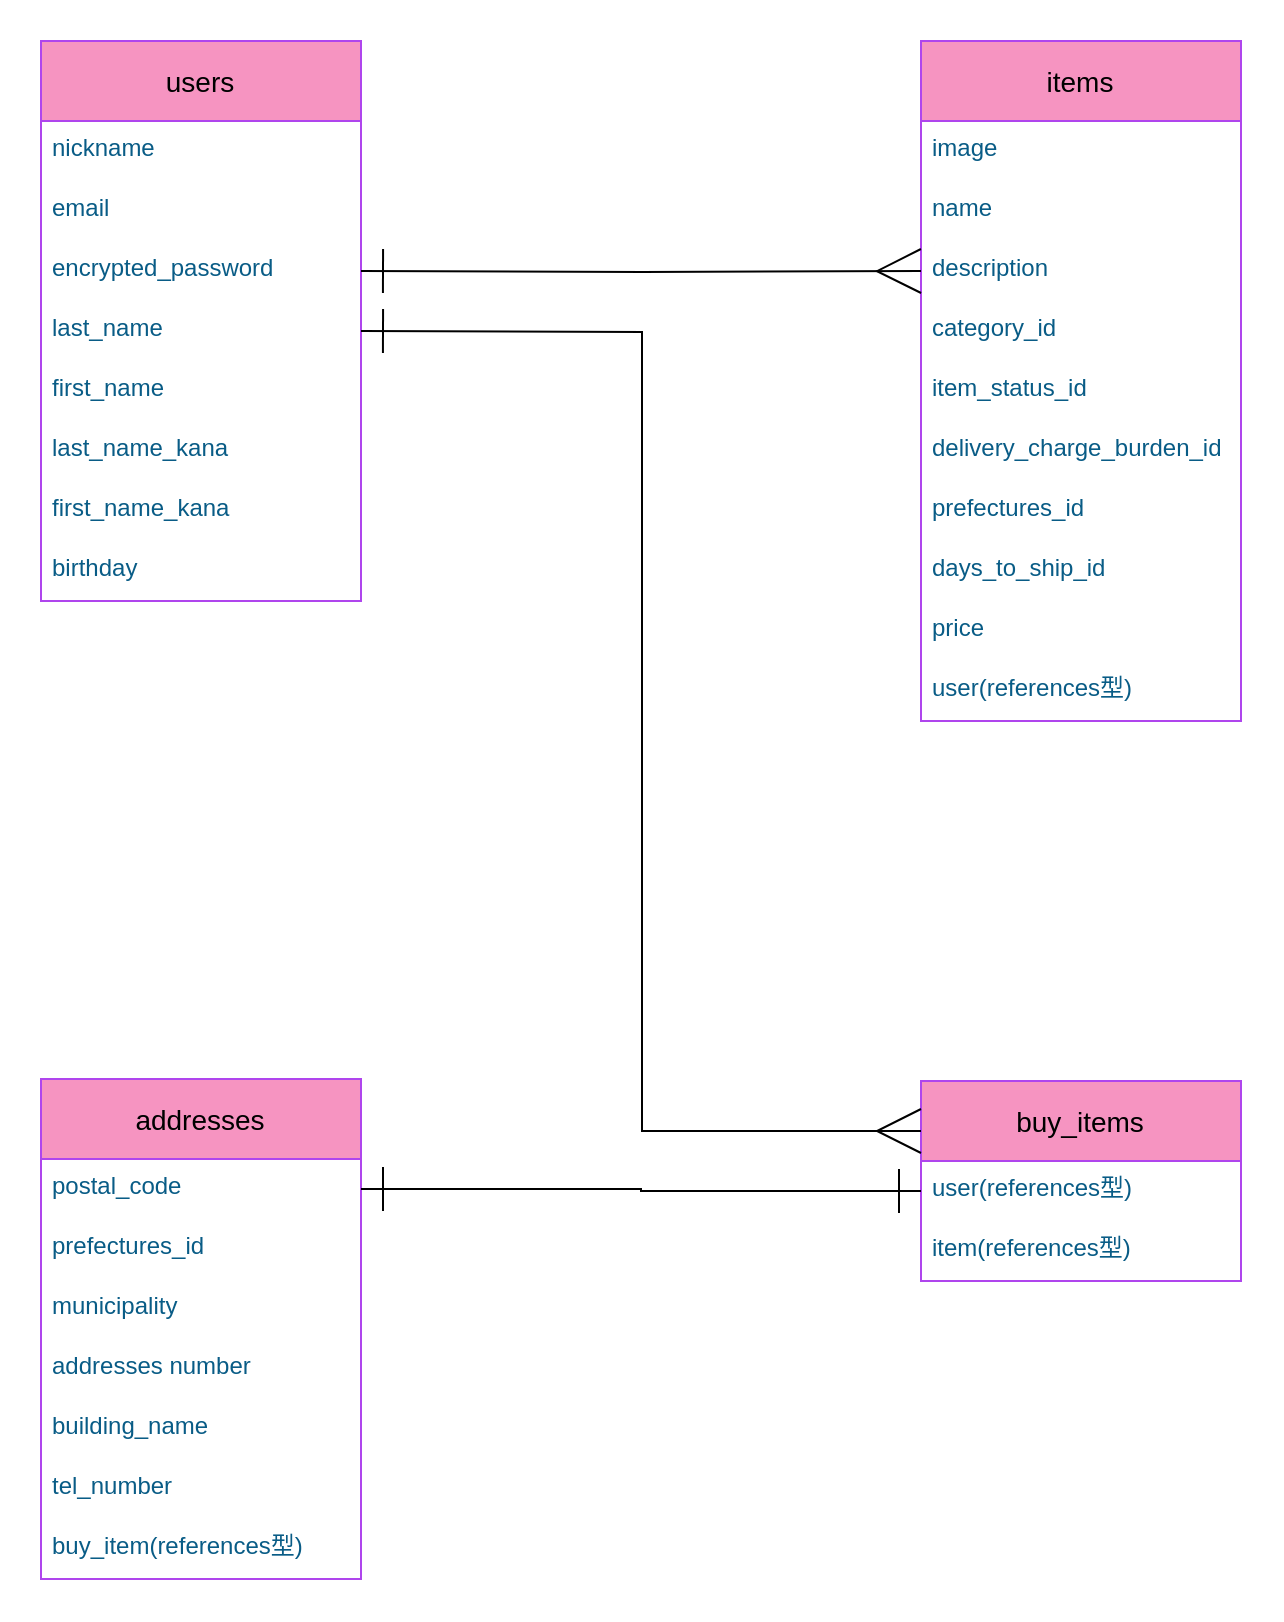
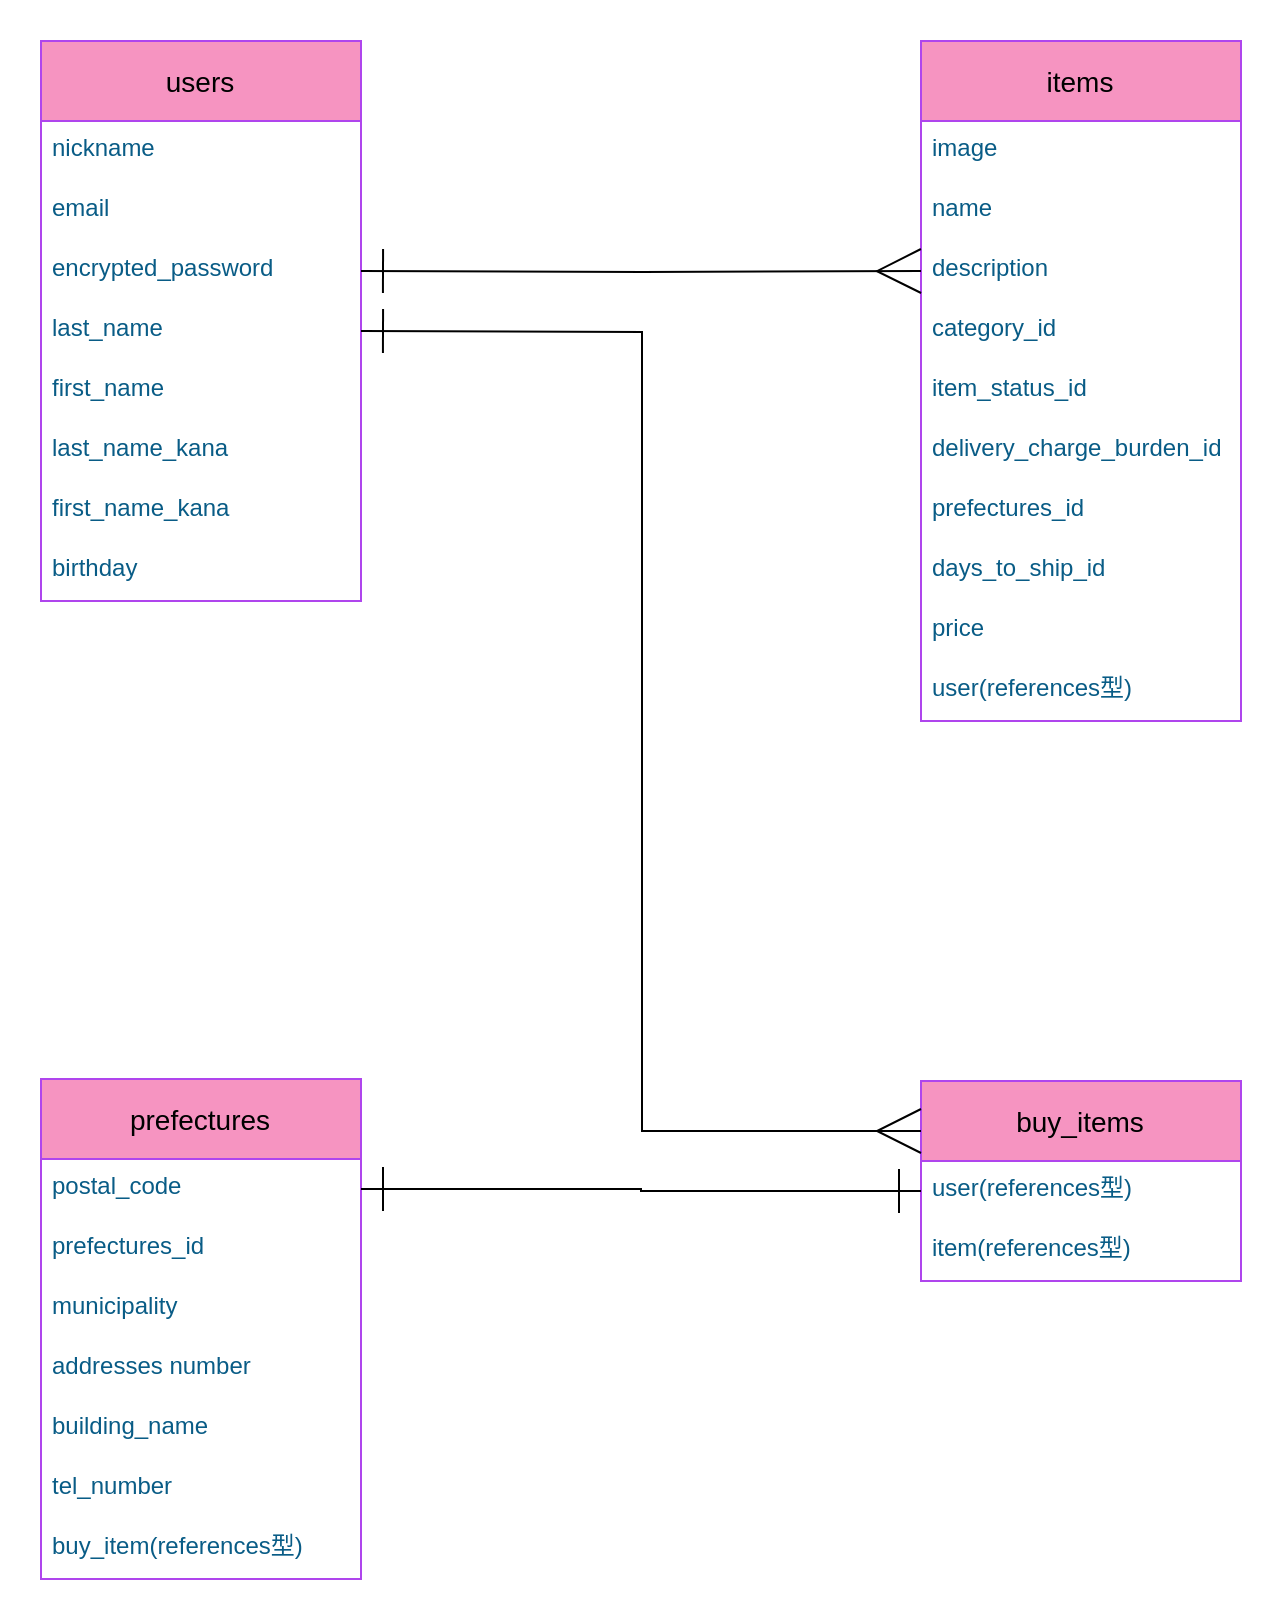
  <mxCell id="0" />
  <mxCell id="1" parent="0" />
  <mxCell id="2" value="users" style="swimlane;fontStyle=0;childLayout=stackLayout;horizontal=1;startSize=40;horizontalStack=0;resizeParent=1;resizeParentMax=0;resizeLast=0;collapsible=1;marginBottom=0;align=center;fontSize=14;rounded=0;sketch=0;strokeColor=#AF45ED;fillColor=#F694C1;" parent="1" vertex="1"><mxGeometry x="20" y="20" width="160" height="280" as="geometry"><mxRectangle x="40" y="40" width="50" height="40" as="alternateBounds" /></mxGeometry></mxCell>
  <mxCell id="3" value="nickname" style="text;strokeColor=none;fillColor=none;spacingLeft=4;spacingRight=4;overflow=hidden;rotatable=0;points=[[0,0.5],[1,0.5]];portConstraint=eastwest;fontSize=12;fontColor=#095C86;" parent="2" vertex="1"><mxGeometry y="40" width="160" height="30" as="geometry" /></mxCell>
  <mxCell id="4" value="email" style="text;strokeColor=none;fillColor=none;spacingLeft=4;spacingRight=4;overflow=hidden;rotatable=0;points=[[0,0.5],[1,0.5]];portConstraint=eastwest;fontSize=12;fontColor=#095C86;" parent="2" vertex="1"><mxGeometry y="70" width="160" height="30" as="geometry" /></mxCell>
  <mxCell id="5" value="encrypted_password" style="text;strokeColor=none;fillColor=none;spacingLeft=4;spacingRight=4;overflow=hidden;rotatable=0;points=[[0,0.5],[1,0.5]];portConstraint=eastwest;fontSize=12;fontColor=#095C86;" parent="2" vertex="1"><mxGeometry y="100" width="160" height="30" as="geometry" /></mxCell>
  <mxCell id="6" value="last_name" style="text;strokeColor=none;fillColor=none;spacingLeft=4;spacingRight=4;overflow=hidden;rotatable=0;points=[[0,0.5],[1,0.5]];portConstraint=eastwest;fontSize=12;fontColor=#095C86;" parent="2" vertex="1"><mxGeometry y="130" width="160" height="30" as="geometry" /></mxCell>
  <mxCell id="7" value="first_name" style="text;strokeColor=none;fillColor=none;spacingLeft=4;spacingRight=4;overflow=hidden;rotatable=0;points=[[0,0.5],[1,0.5]];portConstraint=eastwest;fontSize=12;fontColor=#095C86;" parent="2" vertex="1"><mxGeometry y="160" width="160" height="30" as="geometry" /></mxCell>
  <mxCell id="8" value="last_name_kana" style="text;strokeColor=none;fillColor=none;spacingLeft=4;spacingRight=4;overflow=hidden;rotatable=0;points=[[0,0.5],[1,0.5]];portConstraint=eastwest;fontSize=12;fontColor=#095C86;" parent="2" vertex="1"><mxGeometry y="190" width="160" height="30" as="geometry" /></mxCell>
  <mxCell id="9" value="first_name_kana" style="text;strokeColor=none;fillColor=none;spacingLeft=4;spacingRight=4;overflow=hidden;rotatable=0;points=[[0,0.5],[1,0.5]];portConstraint=eastwest;fontSize=12;fontColor=#095C86;" parent="2" vertex="1"><mxGeometry y="220" width="160" height="30" as="geometry" /></mxCell>
  <mxCell id="10" value="birthday" style="text;strokeColor=none;fillColor=none;spacingLeft=4;spacingRight=4;overflow=hidden;rotatable=0;points=[[0,0.5],[1,0.5]];portConstraint=eastwest;fontSize=12;fontColor=#095C86;" parent="2" vertex="1"><mxGeometry y="250" width="160" height="30" as="geometry" /></mxCell>
  <mxCell id="11" value="items" style="swimlane;fontStyle=0;childLayout=stackLayout;horizontal=1;startSize=40;horizontalStack=0;resizeParent=1;resizeParentMax=0;resizeLast=0;collapsible=1;marginBottom=0;align=center;fontSize=14;rounded=0;sketch=0;strokeColor=#AF45ED;fillColor=#F694C1;" parent="1" vertex="1"><mxGeometry x="460" y="20" width="160" height="340" as="geometry"><mxRectangle x="40" y="40" width="50" height="40" as="alternateBounds" /></mxGeometry></mxCell>
  <mxCell id="12" value="image&#10;" style="text;strokeColor=none;fillColor=none;spacingLeft=4;spacingRight=4;overflow=hidden;rotatable=0;points=[[0,0.5],[1,0.5]];portConstraint=eastwest;fontSize=12;fontColor=#095C86;" parent="11" vertex="1"><mxGeometry y="40" width="160" height="30" as="geometry" /></mxCell>
  <mxCell id="13" value="name" style="text;strokeColor=none;fillColor=none;spacingLeft=4;spacingRight=4;overflow=hidden;rotatable=0;points=[[0,0.5],[1,0.5]];portConstraint=eastwest;fontSize=12;fontColor=#095C86;" parent="11" vertex="1"><mxGeometry y="70" width="160" height="30" as="geometry" /></mxCell>
  <mxCell id="14" value="description" style="text;strokeColor=none;fillColor=none;spacingLeft=4;spacingRight=4;overflow=hidden;rotatable=0;points=[[0,0.5],[1,0.5]];portConstraint=eastwest;fontSize=12;fontColor=#095C86;" parent="11" vertex="1"><mxGeometry y="100" width="160" height="30" as="geometry" /></mxCell>
  <mxCell id="15" value="category_id" style="text;strokeColor=none;fillColor=none;spacingLeft=4;spacingRight=4;overflow=hidden;rotatable=0;points=[[0,0.5],[1,0.5]];portConstraint=eastwest;fontSize=12;fontColor=#095C86;" parent="11" vertex="1"><mxGeometry y="130" width="160" height="30" as="geometry" /></mxCell>
  <mxCell id="16" value="item_status_id" style="text;strokeColor=none;fillColor=none;spacingLeft=4;spacingRight=4;overflow=hidden;rotatable=0;points=[[0,0.5],[1,0.5]];portConstraint=eastwest;fontSize=12;fontColor=#095C86;" parent="11" vertex="1"><mxGeometry y="160" width="160" height="30" as="geometry" /></mxCell>
  <mxCell id="17" value="delivery_charge_burden_id" style="text;strokeColor=none;fillColor=none;spacingLeft=4;spacingRight=4;overflow=hidden;rotatable=0;points=[[0,0.5],[1,0.5]];portConstraint=eastwest;fontSize=12;fontColor=#095C86;" parent="11" vertex="1"><mxGeometry y="190" width="160" height="30" as="geometry" /></mxCell>
  <mxCell id="18" value="prefectures_id" style="text;strokeColor=none;fillColor=none;spacingLeft=4;spacingRight=4;overflow=hidden;rotatable=0;points=[[0,0.5],[1,0.5]];portConstraint=eastwest;fontSize=12;fontColor=#095C86;" parent="11" vertex="1"><mxGeometry y="220" width="160" height="30" as="geometry" /></mxCell>
  <mxCell id="19" value="days_to_ship_id" style="text;strokeColor=none;fillColor=none;spacingLeft=4;spacingRight=4;overflow=hidden;rotatable=0;points=[[0,0.5],[1,0.5]];portConstraint=eastwest;fontSize=12;fontColor=#095C86;" parent="11" vertex="1"><mxGeometry y="250" width="160" height="30" as="geometry" /></mxCell>
  <mxCell id="20" value="price" style="text;strokeColor=none;fillColor=none;spacingLeft=4;spacingRight=4;overflow=hidden;rotatable=0;points=[[0,0.5],[1,0.5]];portConstraint=eastwest;fontSize=12;fontColor=#095C86;" parent="11" vertex="1"><mxGeometry y="280" width="160" height="30" as="geometry" /></mxCell>
  <mxCell id="21" value="user(references型)" style="text;strokeColor=none;fillColor=none;spacingLeft=4;spacingRight=4;overflow=hidden;rotatable=0;points=[[0,0.5],[1,0.5]];portConstraint=eastwest;fontSize=12;fontColor=#095C86;" vertex="1" parent="11"><mxGeometry y="310" width="160" height="30" as="geometry" /></mxCell>
  <mxCell id="22" value="buy_items" style="swimlane;fontStyle=0;childLayout=stackLayout;horizontal=1;startSize=40;horizontalStack=0;resizeParent=1;resizeParentMax=0;resizeLast=0;collapsible=1;marginBottom=0;align=center;fontSize=14;rounded=0;sketch=0;strokeColor=#AF45ED;fillColor=#F694C1;" parent="1" vertex="1"><mxGeometry x="460" y="540" width="160" height="100" as="geometry"><mxRectangle x="40" y="40" width="50" height="40" as="alternateBounds" /></mxGeometry></mxCell>
  <mxCell id="23" value="user(references型)" style="text;strokeColor=none;fillColor=none;spacingLeft=4;spacingRight=4;overflow=hidden;rotatable=0;points=[[0,0.5],[1,0.5]];portConstraint=eastwest;fontSize=12;fontColor=#095C86;" vertex="1" parent="22"><mxGeometry y="40" width="160" height="30" as="geometry" /></mxCell>
  <mxCell id="24" value="item(references型)" style="text;strokeColor=none;fillColor=none;spacingLeft=4;spacingRight=4;overflow=hidden;rotatable=0;points=[[0,0.5],[1,0.5]];portConstraint=eastwest;fontSize=12;fontColor=#095C86;" vertex="1" parent="22"><mxGeometry y="70" width="160" height="30" as="geometry" /></mxCell>
  <mxCell id="25" style="edgeStyle=orthogonalEdgeStyle;rounded=0;orthogonalLoop=1;jettySize=auto;html=1;exitX=1;exitY=0.5;exitDx=0;exitDy=0;entryX=0;entryY=0.5;entryDx=0;entryDy=0;startArrow=ERone;startFill=0;endArrow=ERmany;endFill=0;sourcePerimeterSpacing=0;endSize=20;startSize=20;" parent="1" target="14" edge="1"><mxGeometry relative="1" as="geometry"><mxPoint x="180" y="135" as="sourcePoint" /></mxGeometry></mxCell>
- <mxCell id="26" value="addresses" style="swimlane;fontStyle=0;childLayout=stackLayout;horizontal=1;startSize=40;horizontalStack=0;resizeParent=1;resizeParentMax=0;resizeLast=0;collapsible=1;marginBottom=0;align=center;fontSize=14;rounded=0;sketch=0;strokeColor=#AF45ED;fillColor=#F694C1;" parent="1" vertex="1"><mxGeometry x="20" y="539" width="160" height="250" as="geometry"><mxRectangle x="40" y="40" width="50" height="40" as="alternateBounds" /></mxGeometry></mxCell>
+ <mxCell id="26" value="prefectures" style="swimlane;fontStyle=0;childLayout=stackLayout;horizontal=1;startSize=40;horizontalStack=0;resizeParent=1;resizeParentMax=0;resizeLast=0;collapsible=1;marginBottom=0;align=center;fontSize=14;rounded=0;sketch=0;strokeColor=#AF45ED;fillColor=#F694C1;" parent="1" vertex="1"><mxGeometry x="20" y="539" width="160" height="250" as="geometry"><mxRectangle x="40" y="40" width="50" height="40" as="alternateBounds" /></mxGeometry></mxCell>
  <mxCell id="27" value="postal_code" style="text;strokeColor=none;fillColor=none;spacingLeft=4;spacingRight=4;overflow=hidden;rotatable=0;points=[[0,0.5],[1,0.5]];portConstraint=eastwest;fontSize=12;fontColor=#095C86;" parent="26" vertex="1"><mxGeometry y="40" width="160" height="30" as="geometry" /></mxCell>
  <mxCell id="28" value="prefectures_id" style="text;strokeColor=none;fillColor=none;spacingLeft=4;spacingRight=4;overflow=hidden;rotatable=0;points=[[0,0.5],[1,0.5]];portConstraint=eastwest;fontSize=12;fontColor=#095C86;" parent="26" vertex="1"><mxGeometry y="70" width="160" height="30" as="geometry" /></mxCell>
  <mxCell id="29" value="municipality" style="text;strokeColor=none;fillColor=none;spacingLeft=4;spacingRight=4;overflow=hidden;rotatable=0;points=[[0,0.5],[1,0.5]];portConstraint=eastwest;fontSize=12;fontColor=#095C86;" parent="26" vertex="1"><mxGeometry y="100" width="160" height="30" as="geometry" /></mxCell>
  <mxCell id="30" value="addresses number" style="text;strokeColor=none;fillColor=none;spacingLeft=4;spacingRight=4;overflow=hidden;rotatable=0;points=[[0,0.5],[1,0.5]];portConstraint=eastwest;fontSize=12;fontColor=#095C86;" parent="26" vertex="1"><mxGeometry y="130" width="160" height="30" as="geometry" /></mxCell>
  <mxCell id="31" value="building_name" style="text;strokeColor=none;fillColor=none;spacingLeft=4;spacingRight=4;overflow=hidden;rotatable=0;points=[[0,0.5],[1,0.5]];portConstraint=eastwest;fontSize=12;fontColor=#095C86;" parent="26" vertex="1"><mxGeometry y="160" width="160" height="30" as="geometry" /></mxCell>
  <mxCell id="32" value="tel_number" style="text;strokeColor=none;fillColor=none;spacingLeft=4;spacingRight=4;overflow=hidden;rotatable=0;points=[[0,0.5],[1,0.5]];portConstraint=eastwest;fontSize=12;fontColor=#095C86;" parent="26" vertex="1"><mxGeometry y="190" width="160" height="30" as="geometry" /></mxCell>
  <mxCell id="33" value="buy_item(references型)" style="text;strokeColor=none;fillColor=none;spacingLeft=4;spacingRight=4;overflow=hidden;rotatable=0;points=[[0,0.5],[1,0.5]];portConstraint=eastwest;fontSize=12;fontColor=#095C86;" vertex="1" parent="26"><mxGeometry y="220" width="160" height="30" as="geometry" /></mxCell>
  <mxCell id="34" style="edgeStyle=orthogonalEdgeStyle;rounded=0;orthogonalLoop=1;jettySize=auto;html=1;exitX=1;exitY=0.5;exitDx=0;exitDy=0;entryX=0;entryY=0.25;entryDx=0;entryDy=0;startArrow=ERone;startFill=0;startSize=20;sourcePerimeterSpacing=0;endArrow=ERmany;endFill=0;endSize=20;" parent="1" target="22" edge="1"><mxGeometry relative="1" as="geometry"><mxPoint x="180" y="165" as="sourcePoint" /></mxGeometry></mxCell>
  <mxCell id="35" style="edgeStyle=orthogonalEdgeStyle;rounded=0;orthogonalLoop=1;jettySize=auto;html=1;exitX=1;exitY=0.5;exitDx=0;exitDy=0;endArrow=ERone;endFill=0;endSize=20;startSize=20;startArrow=ERone;startFill=0;" parent="1" source="27" edge="1"><mxGeometry relative="1" as="geometry"><mxPoint x="460" y="595" as="targetPoint" /><Array as="points"><mxPoint x="320" y="594" /><mxPoint x="320" y="595" /></Array></mxGeometry></mxCell>
